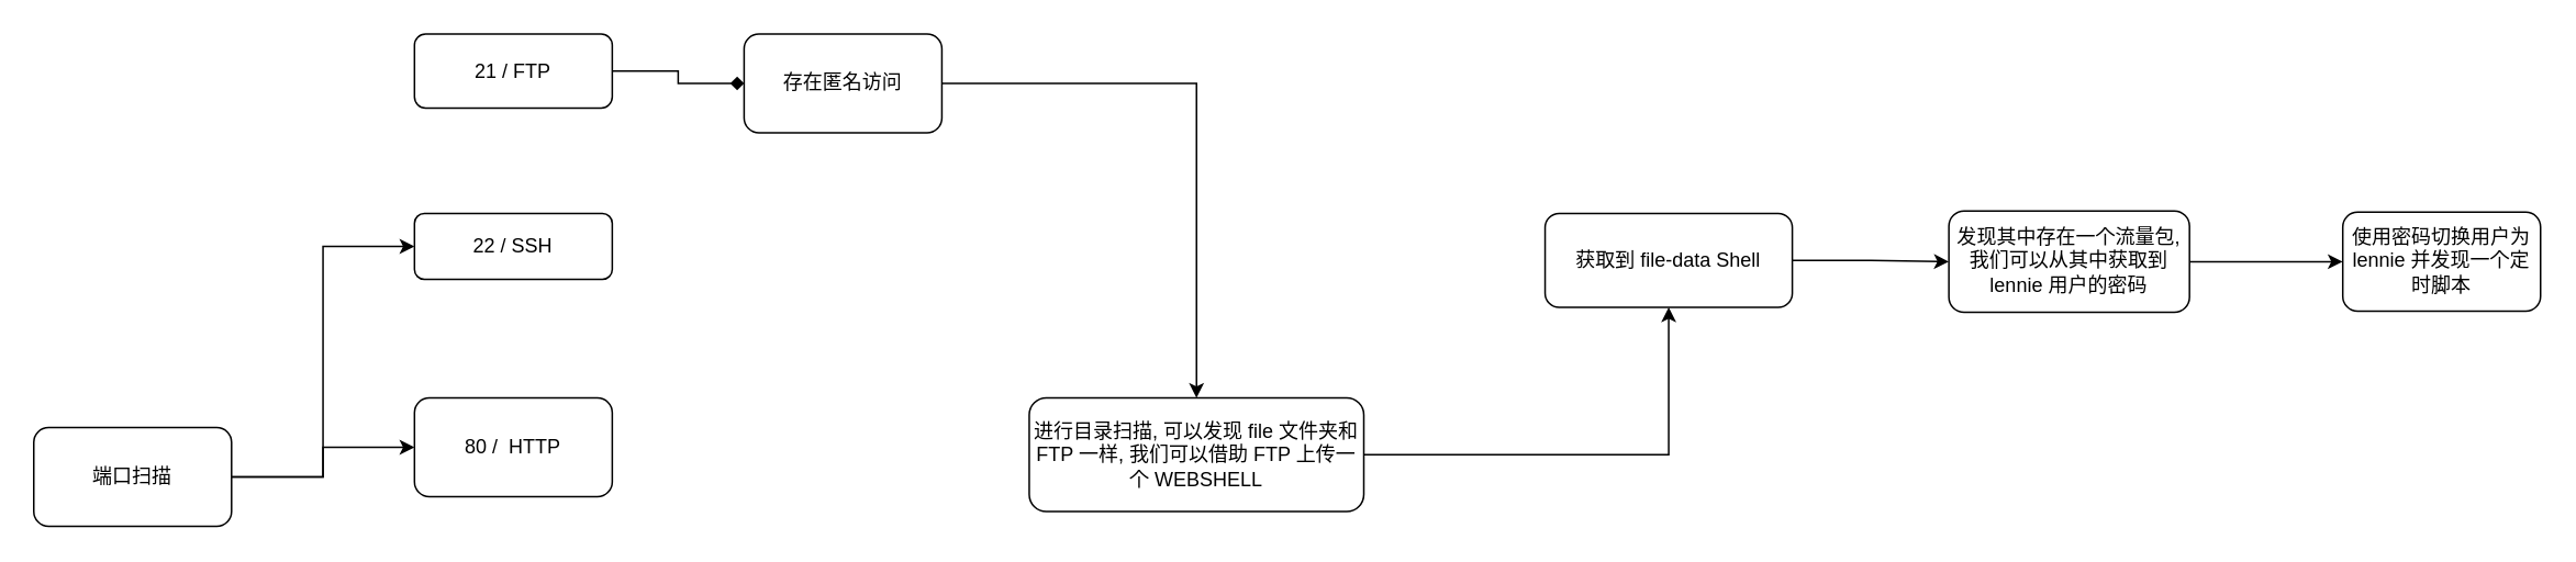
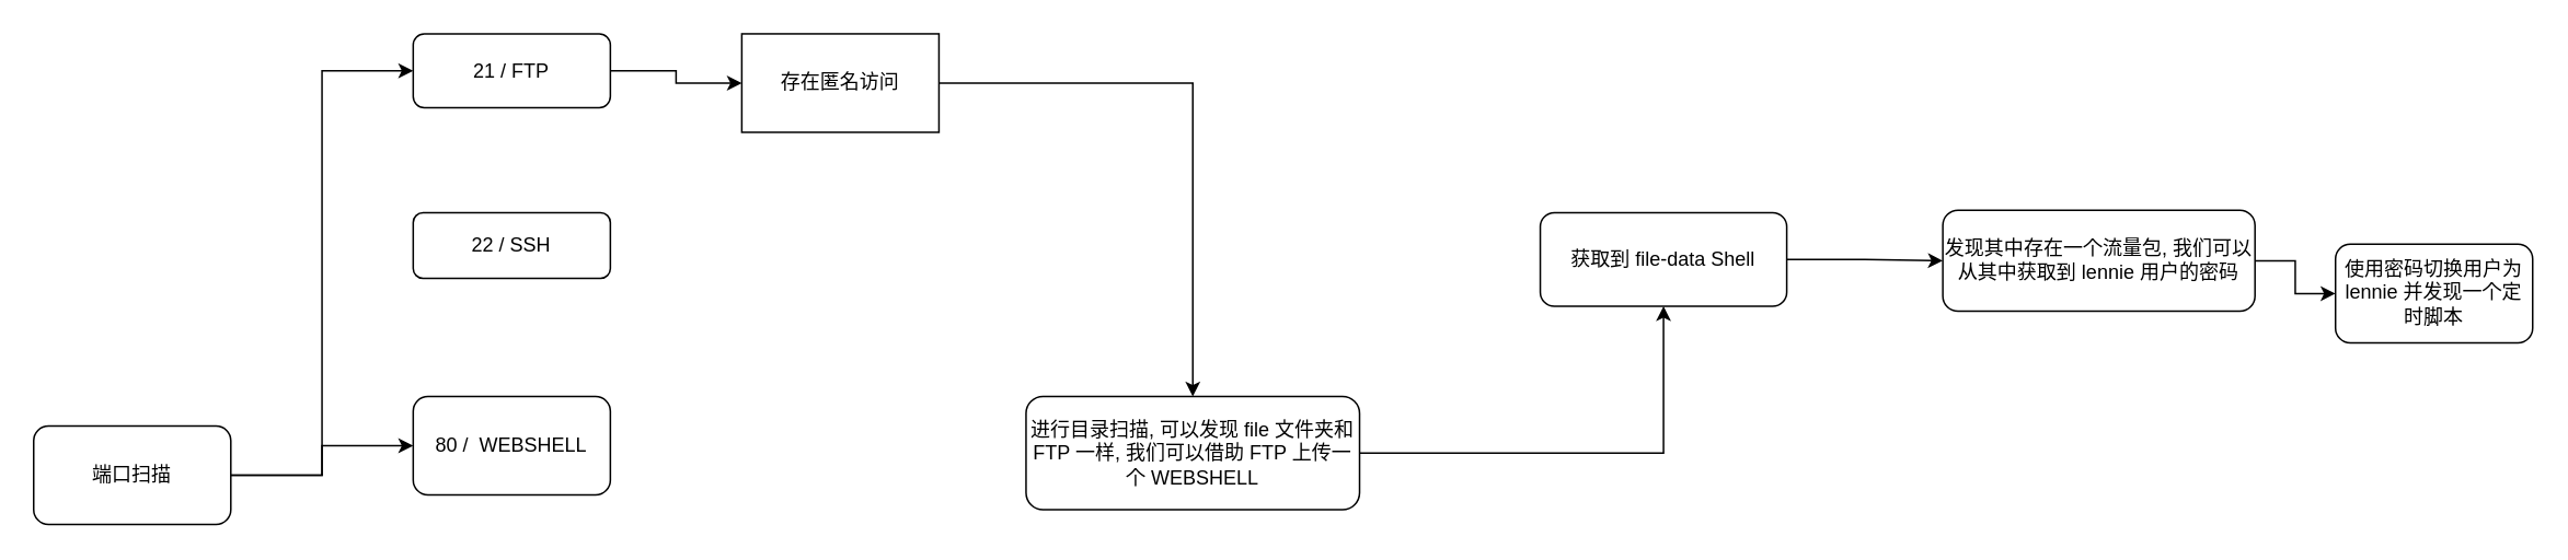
  <mxCell id="0" />
  <mxCell id="1" parent="0" />
- <mxCell id="3" style="edgeStyle=orthogonalEdgeStyle;rounded=0;orthogonalLoop=1;jettySize=auto;html=1;entryX=0;entryY=0.5;entryDx=0;entryDy=0;" edge="1" parent="1" source="5" target="8"><mxGeometry relative="1" as="geometry" /></mxCell>
+ <mxCell id="2" value="" style="edgeStyle=orthogonalEdgeStyle;rounded=0;orthogonalLoop=1;jettySize=auto;html=1;entryX=0;entryY=0.5;entryDx=0;entryDy=0;" edge="1" parent="1" source="5" target="7"><mxGeometry relative="1" as="geometry" /></mxCell>
  <mxCell id="4" style="edgeStyle=orthogonalEdgeStyle;rounded=0;orthogonalLoop=1;jettySize=auto;html=1;entryX=0;entryY=0.5;entryDx=0;entryDy=0;" edge="1" parent="1" source="5" target="9"><mxGeometry relative="1" as="geometry" /></mxCell>
  <mxCell id="5" value="端口扫描" style="rounded=1;whiteSpace=wrap;html=1;" vertex="1" parent="1"><mxGeometry x="20" y="259" width="120" height="60" as="geometry" /></mxCell>
- <mxCell id="6" value="" style="edgeStyle=orthogonalEdgeStyle;rounded=0;orthogonalLoop=1;jettySize=auto;html=1;endArrow=diamond;" edge="1" parent="1" source="7" target="11"><mxGeometry relative="1" as="geometry" /></mxCell>
+ <mxCell id="6" value="" style="edgeStyle=orthogonalEdgeStyle;rounded=0;orthogonalLoop=1;jettySize=auto;html=1;" edge="1" parent="1" source="7" target="11"><mxGeometry relative="1" as="geometry" /></mxCell>
  <mxCell id="7" value="21 / FTP" style="whiteSpace=wrap;html=1;rounded=1;" vertex="1" parent="1"><mxGeometry x="251" y="20" width="120" height="45" as="geometry" /></mxCell>
  <mxCell id="8" value="22 / SSH" style="whiteSpace=wrap;html=1;rounded=1;" vertex="1" parent="1"><mxGeometry x="251" y="129" width="120" height="40" as="geometry" /></mxCell>
- <mxCell id="9" value="80 /&amp;nbsp; HTTP" style="whiteSpace=wrap;html=1;rounded=1;" vertex="1" parent="1"><mxGeometry x="251" y="241" width="120" height="60" as="geometry" /></mxCell>
+ <mxCell id="9" value="80 /&amp;nbsp; WEBSHELL" style="whiteSpace=wrap;html=1;rounded=1;" vertex="1" parent="1"><mxGeometry x="251" y="241" width="120" height="60" as="geometry" /></mxCell>
  <mxCell id="10" style="edgeStyle=orthogonalEdgeStyle;rounded=0;orthogonalLoop=1;jettySize=auto;html=1;entryX=0.5;entryY=0;entryDx=0;entryDy=0;" edge="1" parent="1" source="11" target="13"><mxGeometry relative="1" as="geometry" /></mxCell>
- <mxCell id="11" value="存在匿名访问" style="whiteSpace=wrap;html=1;rounded=1;" vertex="1" parent="1"><mxGeometry x="451" y="20" width="120" height="60" as="geometry" /></mxCell>
+ <mxCell id="11" value="存在匿名访问" style="whiteSpace=wrap;html=1;rounded=0;" vertex="1" parent="1"><mxGeometry x="451" y="20" width="120" height="60" as="geometry" /></mxCell>
  <mxCell id="12" value="" style="edgeStyle=orthogonalEdgeStyle;rounded=0;orthogonalLoop=1;jettySize=auto;html=1;" edge="1" parent="1" source="13" target="15"><mxGeometry relative="1" as="geometry" /></mxCell>
  <mxCell id="13" value="进行目录扫描, 可以发现 file 文件夹和 FTP 一样, 我们可以借助 FTP 上传一个 WEBSHELL" style="whiteSpace=wrap;html=1;rounded=1;" vertex="1" parent="1"><mxGeometry x="624" y="241" width="203" height="69" as="geometry" /></mxCell>
  <mxCell id="14" value="" style="edgeStyle=orthogonalEdgeStyle;rounded=0;orthogonalLoop=1;jettySize=auto;html=1;" edge="1" parent="1" source="15" target="17"><mxGeometry relative="1" as="geometry" /></mxCell>
  <mxCell id="15" value="获取到 file-data Shell" style="whiteSpace=wrap;html=1;rounded=1;" vertex="1" parent="1"><mxGeometry x="937" y="129" width="150" height="57" as="geometry" /></mxCell>
  <mxCell id="16" value="" style="edgeStyle=orthogonalEdgeStyle;rounded=0;orthogonalLoop=1;jettySize=auto;html=1;" edge="1" parent="1" source="17" target="18"><mxGeometry relative="1" as="geometry" /></mxCell>
- <mxCell id="17" value="发现其中存在一个流量包, 我们可以从其中获取到 lennie 用户的密码" style="whiteSpace=wrap;html=1;rounded=1;" vertex="1" parent="1"><mxGeometry x="1182" y="127.5" width="146" height="61.5" as="geometry" /></mxCell>
- <mxCell id="18" value="使用密码切换用户为 lennie 并发现一个定时脚本" style="whiteSpace=wrap;html=1;rounded=1;" vertex="1" parent="1"><mxGeometry x="1421" y="128.25" width="120" height="60" as="geometry" /></mxCell>
+ <mxCell id="17" value="发现其中存在一个流量包, 我们可以从其中获取到 lennie 用户的密码" style="whiteSpace=wrap;html=1;rounded=1;" vertex="1" parent="1"><mxGeometry x="1182" y="127.5" width="190" height="61.5" as="geometry" /></mxCell>
+ <mxCell id="18" value="使用密码切换用户为 lennie 并发现一个定时脚本" style="whiteSpace=wrap;html=1;rounded=1;" vertex="1" parent="1"><mxGeometry x="1421" y="148.25" width="120" height="60" as="geometry" /></mxCell>
